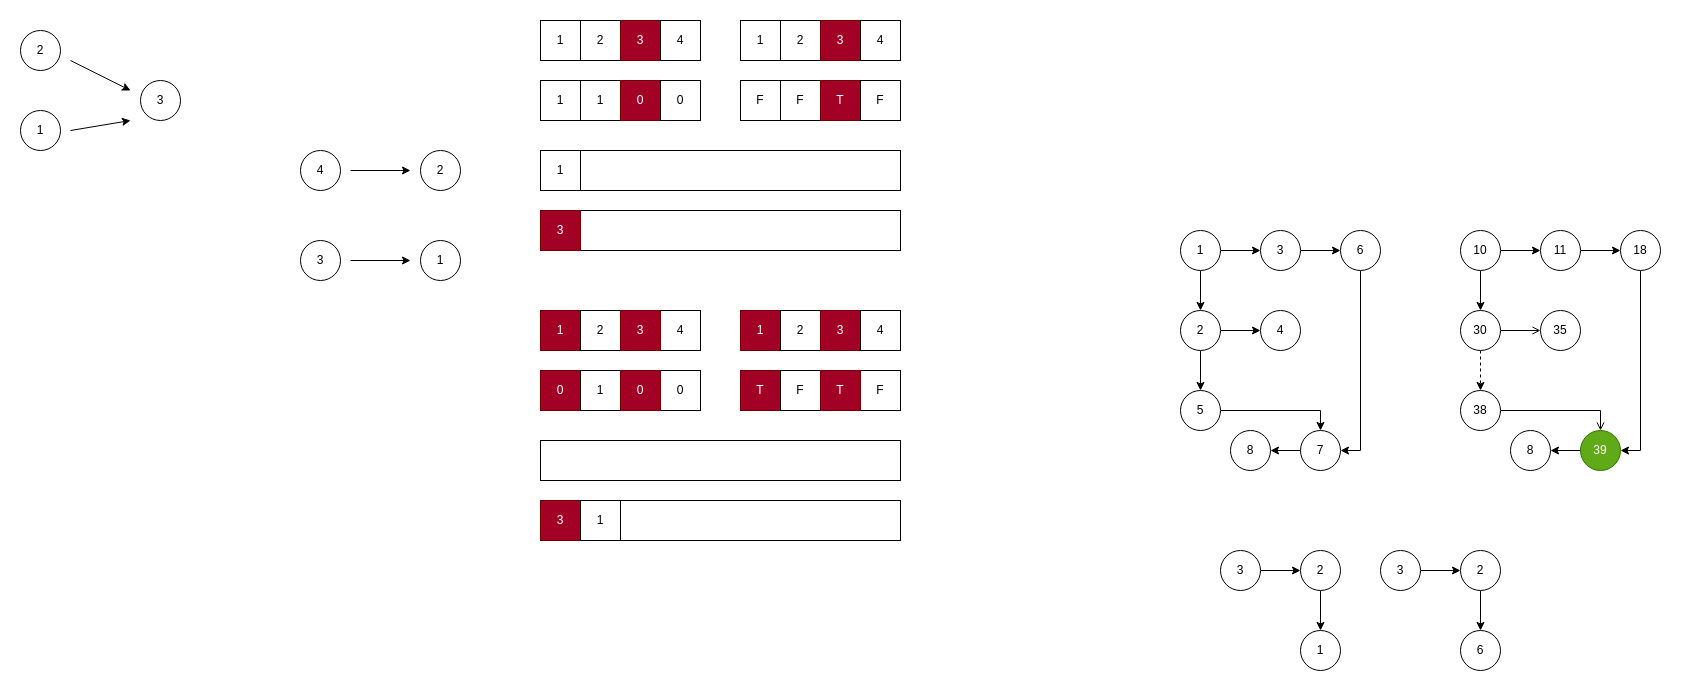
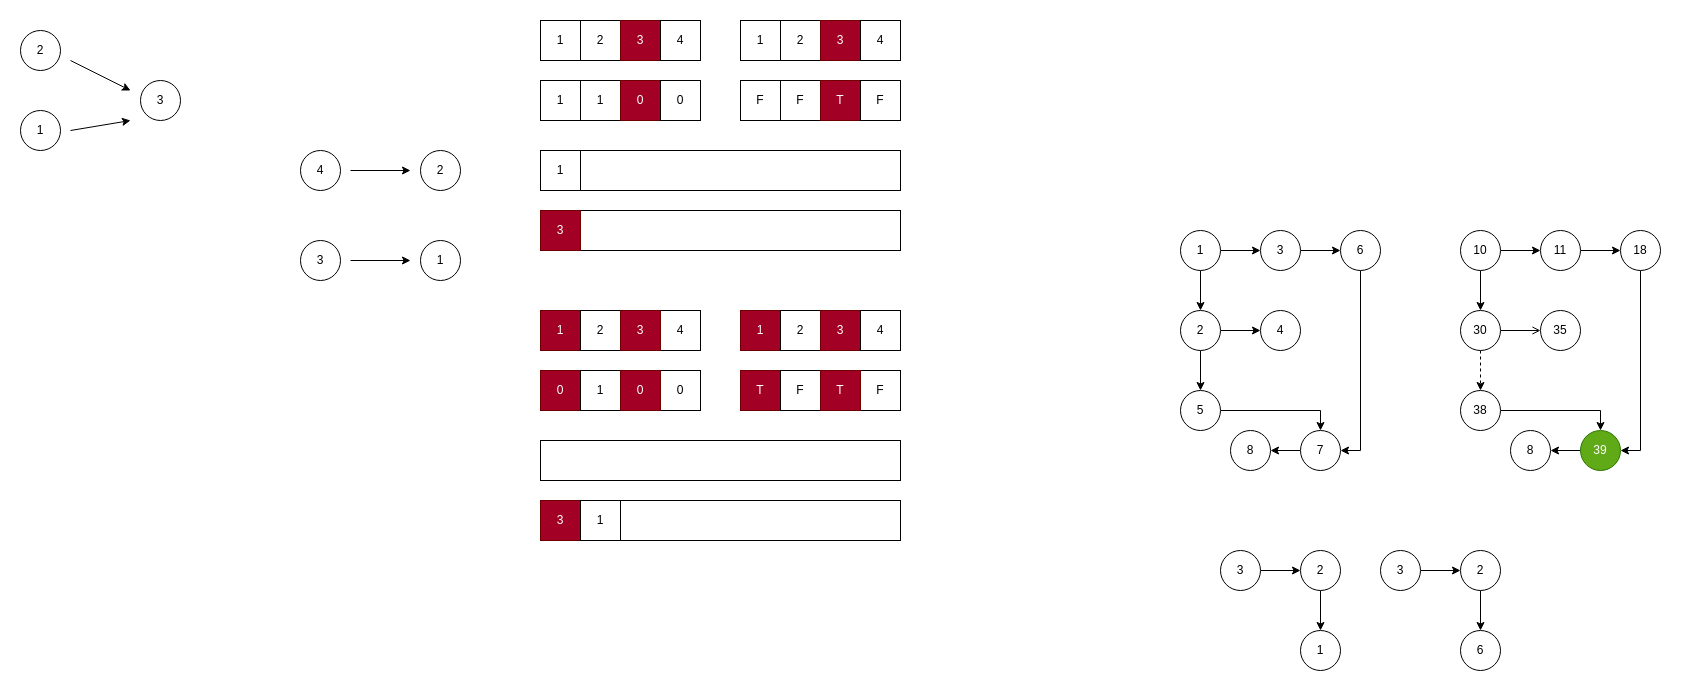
  <mxCell id="0" />
  <mxCell id="1" parent="0" />
  <mxCell id="2" value="1" style="ellipse;whiteSpace=wrap;html=1;aspect=fixed;" vertex="1" parent="1"><mxGeometry x="20" y="110" width="40" height="40" as="geometry" /></mxCell>
  <mxCell id="3" value="2" style="ellipse;whiteSpace=wrap;html=1;aspect=fixed;" vertex="1" parent="1"><mxGeometry x="20" y="30" width="40" height="40" as="geometry" /></mxCell>
  <mxCell id="4" value="3" style="ellipse;whiteSpace=wrap;html=1;aspect=fixed;" vertex="1" parent="1"><mxGeometry x="140" y="80" width="40" height="40" as="geometry" /></mxCell>
  <mxCell id="5" value="" style="endArrow=classic;html=1;rounded=0;" edge="1" parent="1"><mxGeometry width="50" height="50" relative="1" as="geometry"><mxPoint x="70" y="130" as="sourcePoint" /><mxPoint x="130" y="120" as="targetPoint" /></mxGeometry></mxCell>
  <mxCell id="6" value="" style="endArrow=classic;html=1;rounded=0;" edge="1" parent="1"><mxGeometry width="50" height="50" relative="1" as="geometry"><mxPoint x="70" y="60" as="sourcePoint" /><mxPoint x="130" y="90" as="targetPoint" /></mxGeometry></mxCell>
  <mxCell id="7" value="4" style="ellipse;whiteSpace=wrap;html=1;aspect=fixed;" vertex="1" parent="1"><mxGeometry x="300" y="150" width="40" height="40" as="geometry" /></mxCell>
  <mxCell id="8" value="2" style="ellipse;whiteSpace=wrap;html=1;aspect=fixed;" vertex="1" parent="1"><mxGeometry x="420" y="150" width="40" height="40" as="geometry" /></mxCell>
  <mxCell id="9" value="" style="endArrow=classic;html=1;rounded=0;" edge="1" parent="1"><mxGeometry width="50" height="50" relative="1" as="geometry"><mxPoint x="350" y="170" as="sourcePoint" /><mxPoint x="410" y="170" as="targetPoint" /></mxGeometry></mxCell>
  <mxCell id="10" value="3" style="ellipse;whiteSpace=wrap;html=1;aspect=fixed;" vertex="1" parent="1"><mxGeometry x="300" y="240" width="40" height="40" as="geometry" /></mxCell>
  <mxCell id="11" value="" style="endArrow=classic;html=1;rounded=0;" edge="1" parent="1"><mxGeometry width="50" height="50" relative="1" as="geometry"><mxPoint x="350" y="260" as="sourcePoint" /><mxPoint x="410" y="260" as="targetPoint" /></mxGeometry></mxCell>
  <mxCell id="12" value="1" style="ellipse;whiteSpace=wrap;html=1;aspect=fixed;" vertex="1" parent="1"><mxGeometry x="420" y="240" width="40" height="40" as="geometry" /></mxCell>
  <mxCell id="13" value="1" style="rounded=0;whiteSpace=wrap;html=1;" vertex="1" parent="1"><mxGeometry x="540" y="80" width="40" height="40" as="geometry" /></mxCell>
  <mxCell id="14" value="1" style="rounded=0;whiteSpace=wrap;html=1;" vertex="1" parent="1"><mxGeometry x="580" y="80" width="40" height="40" as="geometry" /></mxCell>
  <mxCell id="15" value="0" style="rounded=0;whiteSpace=wrap;html=1;fillColor=#a20025;fontColor=#ffffff;strokeColor=#6F0000;" vertex="1" parent="1"><mxGeometry x="620" y="80" width="40" height="40" as="geometry" /></mxCell>
  <mxCell id="16" value="0" style="rounded=0;whiteSpace=wrap;html=1;" vertex="1" parent="1"><mxGeometry x="660" y="80" width="40" height="40" as="geometry" /></mxCell>
  <mxCell id="17" value="1" style="rounded=0;whiteSpace=wrap;html=1;" vertex="1" parent="1"><mxGeometry x="540" y="20" width="40" height="40" as="geometry" /></mxCell>
  <mxCell id="18" value="2" style="rounded=0;whiteSpace=wrap;html=1;" vertex="1" parent="1"><mxGeometry x="580" y="20" width="40" height="40" as="geometry" /></mxCell>
  <mxCell id="19" value="3" style="rounded=0;whiteSpace=wrap;html=1;fillColor=#a20025;fontColor=#ffffff;strokeColor=#6F0000;" vertex="1" parent="1"><mxGeometry x="620" y="20" width="40" height="40" as="geometry" /></mxCell>
  <mxCell id="20" value="4" style="rounded=0;whiteSpace=wrap;html=1;" vertex="1" parent="1"><mxGeometry x="660" y="20" width="40" height="40" as="geometry" /></mxCell>
  <mxCell id="21" value="F" style="rounded=0;whiteSpace=wrap;html=1;" vertex="1" parent="1"><mxGeometry x="740" y="80" width="40" height="40" as="geometry" /></mxCell>
  <mxCell id="22" value="F" style="rounded=0;whiteSpace=wrap;html=1;" vertex="1" parent="1"><mxGeometry x="780" y="80" width="40" height="40" as="geometry" /></mxCell>
  <mxCell id="23" value="T" style="rounded=0;whiteSpace=wrap;html=1;fillColor=#a20025;fontColor=#ffffff;strokeColor=#6F0000;" vertex="1" parent="1"><mxGeometry x="820" y="80" width="40" height="40" as="geometry" /></mxCell>
  <mxCell id="24" value="F" style="rounded=0;whiteSpace=wrap;html=1;" vertex="1" parent="1"><mxGeometry x="860" y="80" width="40" height="40" as="geometry" /></mxCell>
  <mxCell id="25" value="1" style="rounded=0;whiteSpace=wrap;html=1;" vertex="1" parent="1"><mxGeometry x="740" y="20" width="40" height="40" as="geometry" /></mxCell>
  <mxCell id="26" value="2" style="rounded=0;whiteSpace=wrap;html=1;" vertex="1" parent="1"><mxGeometry x="780" y="20" width="40" height="40" as="geometry" /></mxCell>
  <mxCell id="27" value="3" style="rounded=0;whiteSpace=wrap;html=1;fillColor=#a20025;fontColor=#ffffff;strokeColor=#6F0000;" vertex="1" parent="1"><mxGeometry x="820" y="20" width="40" height="40" as="geometry" /></mxCell>
  <mxCell id="28" value="4" style="rounded=0;whiteSpace=wrap;html=1;" vertex="1" parent="1"><mxGeometry x="860" y="20" width="40" height="40" as="geometry" /></mxCell>
  <mxCell id="29" value="" style="rounded=0;whiteSpace=wrap;html=1;" vertex="1" parent="1"><mxGeometry x="540" y="150" width="360" height="40" as="geometry" /></mxCell>
  <mxCell id="30" value="" style="rounded=0;whiteSpace=wrap;html=1;" vertex="1" parent="1"><mxGeometry x="540" y="210" width="360" height="40" as="geometry" /></mxCell>
  <mxCell id="31" value="0" style="rounded=0;whiteSpace=wrap;html=1;fillColor=#a20025;fontColor=#ffffff;strokeColor=#6F0000;" vertex="1" parent="1"><mxGeometry x="540" y="370" width="40" height="40" as="geometry" /></mxCell>
  <mxCell id="32" value="1" style="rounded=0;whiteSpace=wrap;html=1;" vertex="1" parent="1"><mxGeometry x="580" y="370" width="40" height="40" as="geometry" /></mxCell>
  <mxCell id="33" value="0" style="rounded=0;whiteSpace=wrap;html=1;" vertex="1" parent="1"><mxGeometry x="620" y="370" width="40" height="40" as="geometry" /></mxCell>
  <mxCell id="34" value="0" style="rounded=0;whiteSpace=wrap;html=1;" vertex="1" parent="1"><mxGeometry x="660" y="370" width="40" height="40" as="geometry" /></mxCell>
  <mxCell id="35" value="1" style="rounded=0;whiteSpace=wrap;html=1;fillColor=#a20025;fontColor=#ffffff;strokeColor=#6F0000;" vertex="1" parent="1"><mxGeometry x="540" y="310" width="40" height="40" as="geometry" /></mxCell>
  <mxCell id="36" value="2" style="rounded=0;whiteSpace=wrap;html=1;" vertex="1" parent="1"><mxGeometry x="580" y="310" width="40" height="40" as="geometry" /></mxCell>
  <mxCell id="37" value="3" style="rounded=0;whiteSpace=wrap;html=1;" vertex="1" parent="1"><mxGeometry x="620" y="310" width="40" height="40" as="geometry" /></mxCell>
  <mxCell id="38" value="4" style="rounded=0;whiteSpace=wrap;html=1;" vertex="1" parent="1"><mxGeometry x="660" y="310" width="40" height="40" as="geometry" /></mxCell>
  <mxCell id="39" value="T" style="rounded=0;whiteSpace=wrap;html=1;fillColor=#a20025;fontColor=#ffffff;strokeColor=#6F0000;" vertex="1" parent="1"><mxGeometry x="740" y="370" width="40" height="40" as="geometry" /></mxCell>
  <mxCell id="40" value="F" style="rounded=0;whiteSpace=wrap;html=1;" vertex="1" parent="1"><mxGeometry x="780" y="370" width="40" height="40" as="geometry" /></mxCell>
  <mxCell id="41" value="T" style="rounded=0;whiteSpace=wrap;html=1;" vertex="1" parent="1"><mxGeometry x="820" y="370" width="40" height="40" as="geometry" /></mxCell>
  <mxCell id="42" value="F" style="rounded=0;whiteSpace=wrap;html=1;" vertex="1" parent="1"><mxGeometry x="860" y="370" width="40" height="40" as="geometry" /></mxCell>
  <mxCell id="43" value="1" style="rounded=0;whiteSpace=wrap;html=1;fillColor=#a20025;fontColor=#ffffff;strokeColor=#6F0000;" vertex="1" parent="1"><mxGeometry x="740" y="310" width="40" height="40" as="geometry" /></mxCell>
  <mxCell id="44" value="2" style="rounded=0;whiteSpace=wrap;html=1;" vertex="1" parent="1"><mxGeometry x="780" y="310" width="40" height="40" as="geometry" /></mxCell>
  <mxCell id="45" value="3" style="rounded=0;whiteSpace=wrap;html=1;fillColor=#a20025;fontColor=#ffffff;strokeColor=#6F0000;" vertex="1" parent="1"><mxGeometry x="820" y="310" width="40" height="40" as="geometry" /></mxCell>
  <mxCell id="46" value="4" style="rounded=0;whiteSpace=wrap;html=1;" vertex="1" parent="1"><mxGeometry x="860" y="310" width="40" height="40" as="geometry" /></mxCell>
  <mxCell id="47" value="" style="rounded=0;whiteSpace=wrap;html=1;" vertex="1" parent="1"><mxGeometry x="540" y="440" width="360" height="40" as="geometry" /></mxCell>
  <mxCell id="48" value="" style="rounded=0;whiteSpace=wrap;html=1;" vertex="1" parent="1"><mxGeometry x="540" y="500" width="360" height="40" as="geometry" /></mxCell>
  <mxCell id="49" value="3" style="rounded=0;whiteSpace=wrap;html=1;fillColor=#a20025;fontColor=#ffffff;strokeColor=#6F0000;" vertex="1" parent="1"><mxGeometry x="540" y="210" width="40" height="40" as="geometry" /></mxCell>
  <mxCell id="50" value="1" style="rounded=0;whiteSpace=wrap;html=1;" vertex="1" parent="1"><mxGeometry x="540" y="150" width="40" height="40" as="geometry" /></mxCell>
  <mxCell id="51" value="0" style="rounded=0;whiteSpace=wrap;html=1;fillColor=#a20025;fontColor=#ffffff;strokeColor=#6F0000;" vertex="1" parent="1"><mxGeometry x="620" y="370" width="40" height="40" as="geometry" /></mxCell>
  <mxCell id="52" value="3" style="rounded=0;whiteSpace=wrap;html=1;fillColor=#a20025;fontColor=#ffffff;strokeColor=#6F0000;" vertex="1" parent="1"><mxGeometry x="620" y="310" width="40" height="40" as="geometry" /></mxCell>
  <mxCell id="53" value="T" style="rounded=0;whiteSpace=wrap;html=1;fillColor=#a20025;fontColor=#ffffff;strokeColor=#6F0000;" vertex="1" parent="1"><mxGeometry x="820" y="370" width="40" height="40" as="geometry" /></mxCell>
  <mxCell id="54" value="3" style="rounded=0;whiteSpace=wrap;html=1;fillColor=#a20025;fontColor=#ffffff;strokeColor=#6F0000;" vertex="1" parent="1"><mxGeometry x="540" y="500" width="40" height="40" as="geometry" /></mxCell>
  <mxCell id="55" value="1" style="rounded=0;whiteSpace=wrap;html=1;" vertex="1" parent="1"><mxGeometry x="580" y="500" width="40" height="40" as="geometry" /></mxCell>
  <mxCell id="56" style="edgeStyle=orthogonalEdgeStyle;rounded=0;orthogonalLoop=1;jettySize=auto;html=1;entryX=0.5;entryY=0;entryDx=0;entryDy=0;" edge="1" parent="1" source="58" target="61"><mxGeometry relative="1" as="geometry" /></mxCell>
  <mxCell id="57" style="edgeStyle=orthogonalEdgeStyle;rounded=0;orthogonalLoop=1;jettySize=auto;html=1;" edge="1" parent="1" source="58" target="63"><mxGeometry relative="1" as="geometry" /></mxCell>
  <mxCell id="58" value="1" style="ellipse;whiteSpace=wrap;html=1;aspect=fixed;" vertex="1" parent="1"><mxGeometry x="1180" y="230" width="40" height="40" as="geometry" /></mxCell>
  <mxCell id="59" style="edgeStyle=orthogonalEdgeStyle;rounded=0;orthogonalLoop=1;jettySize=auto;html=1;" edge="1" parent="1" source="61" target="64"><mxGeometry relative="1" as="geometry" /></mxCell>
  <mxCell id="60" style="edgeStyle=orthogonalEdgeStyle;rounded=0;orthogonalLoop=1;jettySize=auto;html=1;entryX=0.5;entryY=0;entryDx=0;entryDy=0;" edge="1" parent="1" source="61" target="66"><mxGeometry relative="1" as="geometry" /></mxCell>
  <mxCell id="61" value="2" style="ellipse;whiteSpace=wrap;html=1;aspect=fixed;" vertex="1" parent="1"><mxGeometry x="1180" y="310" width="40" height="40" as="geometry" /></mxCell>
  <mxCell id="62" style="edgeStyle=orthogonalEdgeStyle;rounded=0;orthogonalLoop=1;jettySize=auto;html=1;entryX=0;entryY=0.5;entryDx=0;entryDy=0;" edge="1" parent="1" source="63" target="70"><mxGeometry relative="1" as="geometry" /></mxCell>
  <mxCell id="63" value="3" style="ellipse;whiteSpace=wrap;html=1;aspect=fixed;" vertex="1" parent="1"><mxGeometry x="1260" y="230" width="40" height="40" as="geometry" /></mxCell>
  <mxCell id="64" value="4" style="ellipse;whiteSpace=wrap;html=1;aspect=fixed;" vertex="1" parent="1"><mxGeometry x="1260" y="310" width="40" height="40" as="geometry" /></mxCell>
  <mxCell id="65" style="edgeStyle=orthogonalEdgeStyle;rounded=0;orthogonalLoop=1;jettySize=auto;html=1;entryX=0.5;entryY=0;entryDx=0;entryDy=0;" edge="1" parent="1" source="66" target="68"><mxGeometry relative="1" as="geometry" /></mxCell>
  <mxCell id="66" value="5" style="ellipse;whiteSpace=wrap;html=1;aspect=fixed;" vertex="1" parent="1"><mxGeometry x="1180" y="390" width="40" height="40" as="geometry" /></mxCell>
  <mxCell id="67" style="edgeStyle=orthogonalEdgeStyle;rounded=0;orthogonalLoop=1;jettySize=auto;html=1;entryX=1;entryY=0.5;entryDx=0;entryDy=0;" edge="1" parent="1" source="68" target="71"><mxGeometry relative="1" as="geometry" /></mxCell>
  <mxCell id="68" value="7" style="ellipse;whiteSpace=wrap;html=1;aspect=fixed;" vertex="1" parent="1"><mxGeometry x="1300" y="430" width="40" height="40" as="geometry" /></mxCell>
  <mxCell id="69" style="edgeStyle=orthogonalEdgeStyle;rounded=0;orthogonalLoop=1;jettySize=auto;html=1;entryX=1;entryY=0.5;entryDx=0;entryDy=0;" edge="1" parent="1" source="70" target="68"><mxGeometry relative="1" as="geometry" /></mxCell>
  <mxCell id="70" value="6" style="ellipse;whiteSpace=wrap;html=1;aspect=fixed;" vertex="1" parent="1"><mxGeometry x="1340" y="230" width="40" height="40" as="geometry" /></mxCell>
  <mxCell id="71" value="8" style="ellipse;whiteSpace=wrap;html=1;aspect=fixed;" vertex="1" parent="1"><mxGeometry x="1230" y="430" width="40" height="40" as="geometry" /></mxCell>
  <mxCell id="72" style="edgeStyle=orthogonalEdgeStyle;rounded=0;orthogonalLoop=1;jettySize=auto;html=1;entryX=0.5;entryY=0;entryDx=0;entryDy=0;" edge="1" source="74" target="77" parent="1"><mxGeometry relative="1" as="geometry" /></mxCell>
  <mxCell id="73" style="edgeStyle=orthogonalEdgeStyle;rounded=0;orthogonalLoop=1;jettySize=auto;html=1;" edge="1" source="74" target="79" parent="1"><mxGeometry relative="1" as="geometry" /></mxCell>
  <mxCell id="74" value="10" style="ellipse;whiteSpace=wrap;html=1;aspect=fixed;" vertex="1" parent="1"><mxGeometry x="1460" y="230" width="40" height="40" as="geometry" /></mxCell>
  <mxCell id="75" style="edgeStyle=orthogonalEdgeStyle;rounded=0;orthogonalLoop=1;jettySize=auto;html=1;endArrow=open;" edge="1" source="77" target="80" parent="1"><mxGeometry relative="1" as="geometry" /></mxCell>
  <mxCell id="76" style="edgeStyle=orthogonalEdgeStyle;rounded=0;orthogonalLoop=1;jettySize=auto;html=1;entryX=0.5;entryY=0;entryDx=0;entryDy=0;dashed=1;" edge="1" source="77" target="82" parent="1"><mxGeometry relative="1" as="geometry" /></mxCell>
  <mxCell id="77" value="30" style="ellipse;whiteSpace=wrap;html=1;aspect=fixed;" vertex="1" parent="1"><mxGeometry x="1460" y="310" width="40" height="40" as="geometry" /></mxCell>
  <mxCell id="78" style="edgeStyle=orthogonalEdgeStyle;rounded=0;orthogonalLoop=1;jettySize=auto;html=1;entryX=0;entryY=0.5;entryDx=0;entryDy=0;" edge="1" source="79" target="86" parent="1"><mxGeometry relative="1" as="geometry" /></mxCell>
  <mxCell id="79" value="11" style="ellipse;whiteSpace=wrap;html=1;aspect=fixed;" vertex="1" parent="1"><mxGeometry x="1540" y="230" width="40" height="40" as="geometry" /></mxCell>
  <mxCell id="80" value="35" style="ellipse;whiteSpace=wrap;html=1;aspect=fixed;" vertex="1" parent="1"><mxGeometry x="1540" y="310" width="40" height="40" as="geometry" /></mxCell>
- <mxCell id="81" style="edgeStyle=orthogonalEdgeStyle;rounded=0;orthogonalLoop=1;jettySize=auto;html=1;entryX=0.5;entryY=0;entryDx=0;entryDy=0;endArrow=open;" edge="1" source="82" target="84" parent="1"><mxGeometry relative="1" as="geometry" /></mxCell>
+ <mxCell id="81" style="edgeStyle=orthogonalEdgeStyle;rounded=0;orthogonalLoop=1;jettySize=auto;html=1;entryX=0.5;entryY=0;entryDx=0;entryDy=0;" edge="1" source="82" target="84" parent="1"><mxGeometry relative="1" as="geometry" /></mxCell>
  <mxCell id="82" value="38" style="ellipse;whiteSpace=wrap;html=1;aspect=fixed;" vertex="1" parent="1"><mxGeometry x="1460" y="390" width="40" height="40" as="geometry" /></mxCell>
  <mxCell id="83" style="edgeStyle=orthogonalEdgeStyle;rounded=0;orthogonalLoop=1;jettySize=auto;html=1;entryX=1;entryY=0.5;entryDx=0;entryDy=0;" edge="1" source="84" target="87" parent="1"><mxGeometry relative="1" as="geometry" /></mxCell>
  <mxCell id="84" value="39" style="ellipse;whiteSpace=wrap;html=1;aspect=fixed;fillColor=#60a917;fontColor=#ffffff;strokeColor=#2D7600;" vertex="1" parent="1"><mxGeometry x="1580" y="430" width="40" height="40" as="geometry" /></mxCell>
  <mxCell id="85" style="edgeStyle=orthogonalEdgeStyle;rounded=0;orthogonalLoop=1;jettySize=auto;html=1;entryX=1;entryY=0.5;entryDx=0;entryDy=0;" edge="1" source="86" target="84" parent="1"><mxGeometry relative="1" as="geometry" /></mxCell>
  <mxCell id="86" value="18" style="ellipse;whiteSpace=wrap;html=1;aspect=fixed;" vertex="1" parent="1"><mxGeometry x="1620" y="230" width="40" height="40" as="geometry" /></mxCell>
  <mxCell id="87" value="8" style="ellipse;whiteSpace=wrap;html=1;aspect=fixed;" vertex="1" parent="1"><mxGeometry x="1510" y="430" width="40" height="40" as="geometry" /></mxCell>
  <mxCell id="88" value="1" style="ellipse;whiteSpace=wrap;html=1;aspect=fixed;" vertex="1" parent="1"><mxGeometry x="1300" y="630" width="40" height="40" as="geometry" /></mxCell>
  <mxCell id="89" style="edgeStyle=orthogonalEdgeStyle;rounded=0;orthogonalLoop=1;jettySize=auto;html=1;entryX=0.5;entryY=0;entryDx=0;entryDy=0;" edge="1" parent="1" source="90" target="88"><mxGeometry relative="1" as="geometry" /></mxCell>
  <mxCell id="90" value="2" style="ellipse;whiteSpace=wrap;html=1;aspect=fixed;" vertex="1" parent="1"><mxGeometry x="1300" y="550" width="40" height="40" as="geometry" /></mxCell>
  <mxCell id="91" style="edgeStyle=orthogonalEdgeStyle;rounded=0;orthogonalLoop=1;jettySize=auto;html=1;entryX=0;entryY=0.5;entryDx=0;entryDy=0;" edge="1" parent="1" source="92" target="90"><mxGeometry relative="1" as="geometry" /></mxCell>
  <mxCell id="92" value="3" style="ellipse;whiteSpace=wrap;html=1;aspect=fixed;" vertex="1" parent="1"><mxGeometry x="1220" y="550" width="40" height="40" as="geometry" /></mxCell>
  <mxCell id="93" value="6" style="ellipse;whiteSpace=wrap;html=1;aspect=fixed;" vertex="1" parent="1"><mxGeometry x="1460" y="630" width="40" height="40" as="geometry" /></mxCell>
  <mxCell id="94" style="edgeStyle=orthogonalEdgeStyle;rounded=0;orthogonalLoop=1;jettySize=auto;html=1;entryX=0.5;entryY=0;entryDx=0;entryDy=0;" edge="1" source="95" target="93" parent="1"><mxGeometry relative="1" as="geometry" /></mxCell>
  <mxCell id="95" value="2" style="ellipse;whiteSpace=wrap;html=1;aspect=fixed;" vertex="1" parent="1"><mxGeometry x="1460" y="550" width="40" height="40" as="geometry" /></mxCell>
  <mxCell id="96" style="edgeStyle=orthogonalEdgeStyle;rounded=0;orthogonalLoop=1;jettySize=auto;html=1;entryX=0;entryY=0.5;entryDx=0;entryDy=0;" edge="1" source="97" target="95" parent="1"><mxGeometry relative="1" as="geometry" /></mxCell>
  <mxCell id="97" value="3" style="ellipse;whiteSpace=wrap;html=1;aspect=fixed;" vertex="1" parent="1"><mxGeometry x="1380" y="550" width="40" height="40" as="geometry" /></mxCell>
